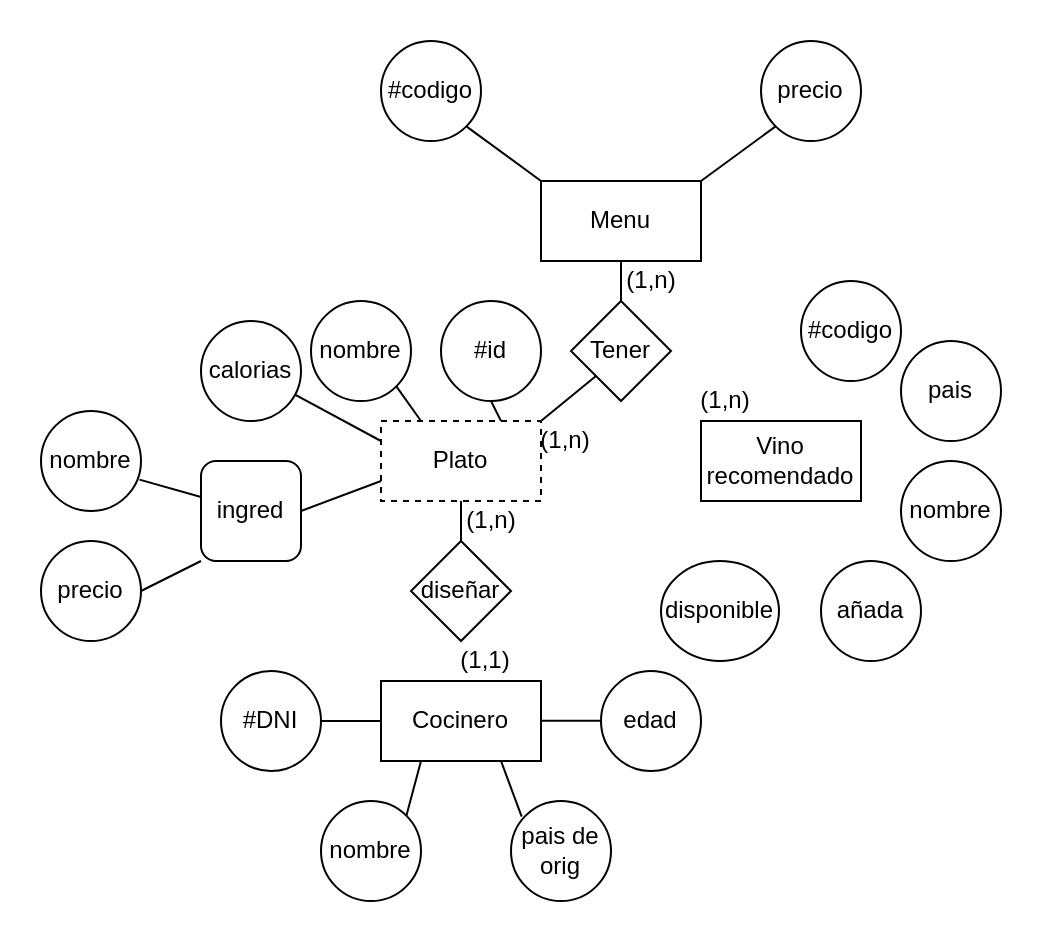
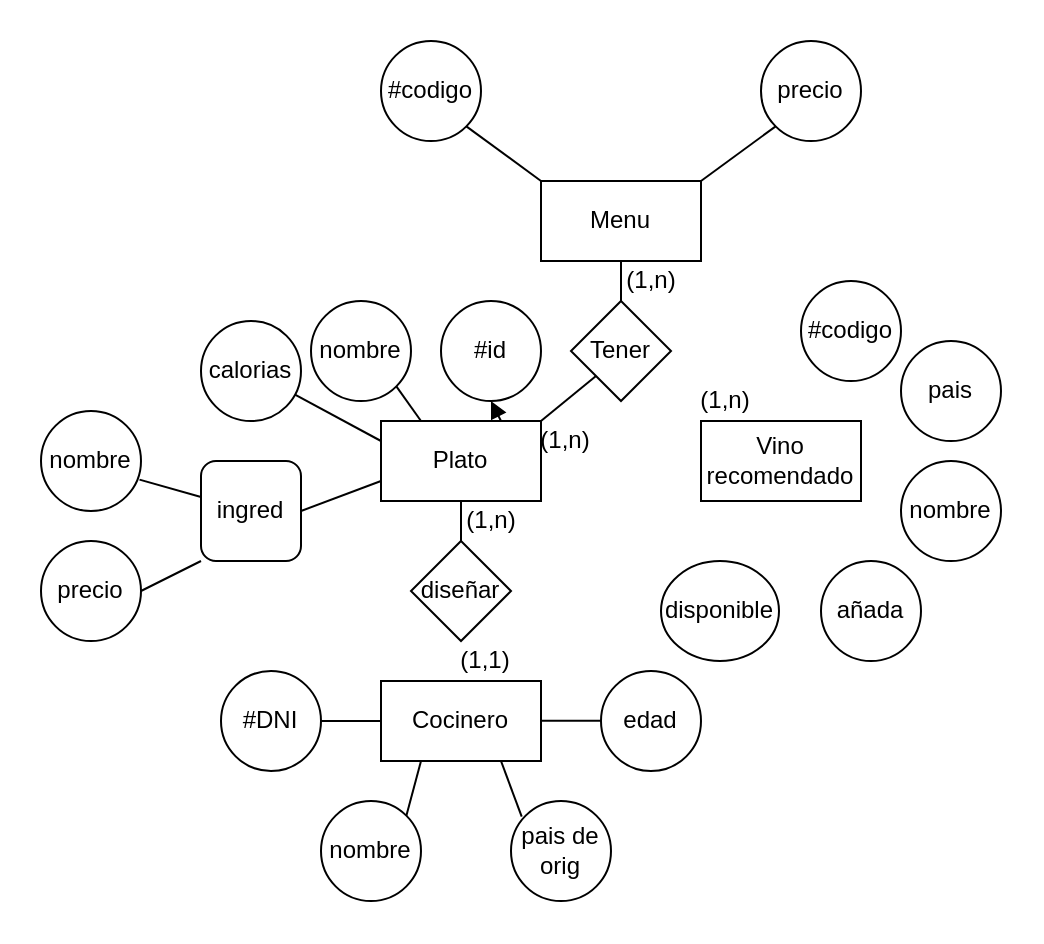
  <mxCell id="0" />
  <mxCell id="1" parent="0" />
  <mxCell id="2" value="Menu" style="rounded=0;whiteSpace=wrap;html=1;" parent="1" vertex="1"><mxGeometry x="270" y="90" width="80" height="40" as="geometry" /></mxCell>
- <mxCell id="3" value="Plato" style="rounded=0;whiteSpace=wrap;html=1;dashed=1;" parent="1" vertex="1"><mxGeometry x="190" y="210" width="80" height="40" as="geometry" /></mxCell>
+ <mxCell id="3" value="Plato" style="rounded=0;whiteSpace=wrap;html=1;" parent="1" vertex="1"><mxGeometry x="190" y="210" width="80" height="40" as="geometry" /></mxCell>
  <mxCell id="4" value="Cocinero" style="rounded=0;whiteSpace=wrap;html=1;" parent="1" vertex="1"><mxGeometry x="190" y="340" width="80" height="40" as="geometry" /></mxCell>
  <mxCell id="5" value="Vino recomendado" style="rounded=0;whiteSpace=wrap;html=1;" parent="1" vertex="1"><mxGeometry x="350" y="210" width="80" height="40" as="geometry" /></mxCell>
  <mxCell id="6" value="#codigo" style="ellipse;whiteSpace=wrap;html=1;" parent="1" vertex="1"><mxGeometry x="190" y="20" width="50" height="50" as="geometry" /></mxCell>
  <mxCell id="7" value="precio" style="ellipse;whiteSpace=wrap;html=1;" parent="1" vertex="1"><mxGeometry x="380" y="20" width="50" height="50" as="geometry" /></mxCell>
  <mxCell id="8" value="" style="endArrow=none;html=1;rounded=0;exitX=1;exitY=1;exitDx=0;exitDy=0;entryX=0;entryY=0;entryDx=0;entryDy=0;" parent="1" source="6" target="2" edge="1"><mxGeometry width="50" height="50" relative="1" as="geometry"><mxPoint x="330" y="280" as="sourcePoint" /><mxPoint x="380" y="230" as="targetPoint" /></mxGeometry></mxCell>
  <mxCell id="9" value="" style="endArrow=none;html=1;rounded=0;exitX=1;exitY=0;exitDx=0;exitDy=0;entryX=0;entryY=1;entryDx=0;entryDy=0;" parent="1" source="2" target="7" edge="1"><mxGeometry width="50" height="50" relative="1" as="geometry"><mxPoint x="330" y="280" as="sourcePoint" /><mxPoint x="380" y="230" as="targetPoint" /></mxGeometry></mxCell>
  <mxCell id="10" value="Tener" style="rhombus;whiteSpace=wrap;html=1;" parent="1" vertex="1"><mxGeometry x="285" y="150" width="50" height="50" as="geometry" /></mxCell>
  <mxCell id="11" value="" style="endArrow=none;html=1;rounded=0;exitX=0.5;exitY=0;exitDx=0;exitDy=0;" parent="1" source="10" edge="1"><mxGeometry width="50" height="50" relative="1" as="geometry"><mxPoint x="260" y="170" as="sourcePoint" /><mxPoint x="310" y="130" as="targetPoint" /></mxGeometry></mxCell>
  <mxCell id="12" value="" style="endArrow=none;html=1;rounded=0;exitX=1;exitY=0;exitDx=0;exitDy=0;entryX=0;entryY=1;entryDx=0;entryDy=0;" parent="1" source="3" target="10" edge="1"><mxGeometry width="50" height="50" relative="1" as="geometry"><mxPoint x="260" y="170" as="sourcePoint" /><mxPoint x="310" y="120" as="targetPoint" /></mxGeometry></mxCell>
  <mxCell id="13" value="diseñar" style="rhombus;whiteSpace=wrap;html=1;" parent="1" vertex="1"><mxGeometry x="205" y="270" width="50" height="50" as="geometry" /></mxCell>
  <mxCell id="14" value="" style="endArrow=none;html=1;rounded=0;exitX=0.5;exitY=1;exitDx=0;exitDy=0;entryX=0.5;entryY=0;entryDx=0;entryDy=0;" parent="1" source="3" target="13" edge="1"><mxGeometry width="50" height="50" relative="1" as="geometry"><mxPoint x="250" y="330" as="sourcePoint" /><mxPoint x="300" y="280" as="targetPoint" /></mxGeometry></mxCell>
  <mxCell id="15" value="#DNI" style="ellipse;whiteSpace=wrap;html=1;" parent="1" vertex="1"><mxGeometry x="110" y="335" width="50" height="50" as="geometry" /></mxCell>
  <mxCell id="16" value="nombre" style="ellipse;whiteSpace=wrap;html=1;" parent="1" vertex="1"><mxGeometry x="160" y="400" width="50" height="50" as="geometry" /></mxCell>
  <mxCell id="17" value="pais de orig" style="ellipse;whiteSpace=wrap;html=1;" parent="1" vertex="1"><mxGeometry x="255" y="400" width="50" height="50" as="geometry" /></mxCell>
  <mxCell id="18" value="edad" style="ellipse;whiteSpace=wrap;html=1;" parent="1" vertex="1"><mxGeometry x="300" y="335" width="50" height="50" as="geometry" /></mxCell>
  <mxCell id="19" value="" style="endArrow=none;html=1;rounded=0;exitX=1;exitY=0.5;exitDx=0;exitDy=0;entryX=0;entryY=0.5;entryDx=0;entryDy=0;" parent="1" source="15" target="4" edge="1"><mxGeometry width="50" height="50" relative="1" as="geometry"><mxPoint x="230" y="310" as="sourcePoint" /><mxPoint x="280" y="260" as="targetPoint" /></mxGeometry></mxCell>
  <mxCell id="20" value="" style="endArrow=none;html=1;rounded=0;exitX=1;exitY=0.5;exitDx=0;exitDy=0;entryX=0;entryY=0.5;entryDx=0;entryDy=0;" parent="1" edge="1"><mxGeometry width="50" height="50" relative="1" as="geometry"><mxPoint x="270" y="359.86" as="sourcePoint" /><mxPoint x="300" y="359.86" as="targetPoint" /></mxGeometry></mxCell>
  <mxCell id="21" value="" style="endArrow=none;html=1;rounded=0;exitX=1;exitY=0;exitDx=0;exitDy=0;entryX=0.25;entryY=1;entryDx=0;entryDy=0;" parent="1" source="16" target="4" edge="1"><mxGeometry width="50" height="50" relative="1" as="geometry"><mxPoint x="190" y="380" as="sourcePoint" /><mxPoint x="240" y="330" as="targetPoint" /></mxGeometry></mxCell>
  <mxCell id="22" value="" style="endArrow=none;html=1;rounded=0;exitX=0.107;exitY=0.156;exitDx=0;exitDy=0;exitPerimeter=0;entryX=0.75;entryY=1;entryDx=0;entryDy=0;" parent="1" source="17" target="4" edge="1"><mxGeometry width="50" height="50" relative="1" as="geometry"><mxPoint x="190" y="380" as="sourcePoint" /><mxPoint x="240" y="330" as="targetPoint" /></mxGeometry></mxCell>
  <mxCell id="23" value="#id" style="ellipse;whiteSpace=wrap;html=1;" parent="1" vertex="1"><mxGeometry x="220" y="150" width="50" height="50" as="geometry" /></mxCell>
  <mxCell id="24" value="ingred" style="whiteSpace=wrap;html=1;rounded=1;" parent="1" vertex="1"><mxGeometry x="100" y="230" width="50" height="50" as="geometry" /></mxCell>
  <mxCell id="25" value="nombre" style="ellipse;whiteSpace=wrap;html=1;" parent="1" vertex="1"><mxGeometry x="155" y="150" width="50" height="50" as="geometry" /></mxCell>
  <mxCell id="26" value="calorias" style="ellipse;whiteSpace=wrap;html=1;" parent="1" vertex="1"><mxGeometry x="100" y="160" width="50" height="50" as="geometry" /></mxCell>
- <mxCell id="27" value="" style="endArrow=none;html=1;rounded=0;exitX=0.75;exitY=0;exitDx=0;exitDy=0;entryX=0.5;entryY=1;entryDx=0;entryDy=0;" parent="1" source="3" target="23" edge="1"><mxGeometry width="50" height="50" relative="1" as="geometry"><mxPoint x="210" y="300" as="sourcePoint" /><mxPoint x="260" y="250" as="targetPoint" /></mxGeometry></mxCell>
+ <mxCell id="27" value="" style="endArrow=block;html=1;rounded=0;exitX=0.75;exitY=0;exitDx=0;exitDy=0;entryX=0.5;entryY=1;entryDx=0;entryDy=0;" parent="1" source="3" target="23" edge="1"><mxGeometry width="50" height="50" relative="1" as="geometry"><mxPoint x="210" y="300" as="sourcePoint" /><mxPoint x="260" y="250" as="targetPoint" /></mxGeometry></mxCell>
  <mxCell id="28" value="" style="endArrow=none;html=1;rounded=0;exitX=0.25;exitY=0;exitDx=0;exitDy=0;entryX=1;entryY=1;entryDx=0;entryDy=0;" parent="1" source="3" target="25" edge="1"><mxGeometry width="50" height="50" relative="1" as="geometry"><mxPoint x="220" y="240" as="sourcePoint" /><mxPoint x="270" y="190" as="targetPoint" /></mxGeometry></mxCell>
  <mxCell id="29" value="" style="endArrow=none;html=1;rounded=0;exitX=0;exitY=0.25;exitDx=0;exitDy=0;" parent="1" source="3" target="26" edge="1"><mxGeometry width="50" height="50" relative="1" as="geometry"><mxPoint x="170" y="240" as="sourcePoint" /><mxPoint x="220" y="190" as="targetPoint" /></mxGeometry></mxCell>
  <mxCell id="30" value="" style="endArrow=none;html=1;rounded=0;exitX=0;exitY=0.75;exitDx=0;exitDy=0;entryX=1;entryY=0.5;entryDx=0;entryDy=0;" parent="1" source="3" target="24" edge="1"><mxGeometry width="50" height="50" relative="1" as="geometry"><mxPoint x="170" y="240" as="sourcePoint" /><mxPoint x="220" y="190" as="targetPoint" /></mxGeometry></mxCell>
  <mxCell id="31" value="nombre" style="ellipse;whiteSpace=wrap;html=1;" parent="1" vertex="1"><mxGeometry x="20" y="205" width="50" height="50" as="geometry" /></mxCell>
  <mxCell id="32" value="precio" style="ellipse;whiteSpace=wrap;html=1;" parent="1" vertex="1"><mxGeometry x="20" y="270" width="50" height="50" as="geometry" /></mxCell>
  <mxCell id="33" value="" style="endArrow=none;html=1;rounded=0;exitX=0.985;exitY=0.686;exitDx=0;exitDy=0;exitPerimeter=0;" parent="1" source="31" target="24" edge="1"><mxGeometry width="50" height="50" relative="1" as="geometry"><mxPoint x="170" y="180" as="sourcePoint" /><mxPoint x="220" y="130" as="targetPoint" /></mxGeometry></mxCell>
  <mxCell id="34" value="" style="endArrow=none;html=1;rounded=0;exitX=1;exitY=0.5;exitDx=0;exitDy=0;entryX=0;entryY=1;entryDx=0;entryDy=0;" parent="1" source="32" target="24" edge="1"><mxGeometry width="50" height="50" relative="1" as="geometry"><mxPoint x="170" y="180" as="sourcePoint" /><mxPoint x="220" y="130" as="targetPoint" /></mxGeometry></mxCell>
  <mxCell id="35" value="pais" style="ellipse;whiteSpace=wrap;html=1;" vertex="1" parent="1"><mxGeometry x="450" y="170" width="50" height="50" as="geometry" /></mxCell>
  <mxCell id="36" value="#codigo" style="ellipse;whiteSpace=wrap;html=1;" vertex="1" parent="1"><mxGeometry x="400" y="140" width="50" height="50" as="geometry" /></mxCell>
  <mxCell id="37" value="nombre" style="ellipse;whiteSpace=wrap;html=1;" vertex="1" parent="1"><mxGeometry x="450" y="230" width="50" height="50" as="geometry" /></mxCell>
  <mxCell id="38" value="añada" style="ellipse;whiteSpace=wrap;html=1;" vertex="1" parent="1"><mxGeometry x="410" y="280" width="50" height="50" as="geometry" /></mxCell>
  <mxCell id="39" value="(1,n)" style="text;html=1;strokeColor=none;fillColor=none;align=center;verticalAlign=middle;whiteSpace=wrap;rounded=0;" vertex="1" parent="1"><mxGeometry x="312.5" y="130" width="25" height="20" as="geometry" /></mxCell>
  <mxCell id="40" value="(1,n)" style="text;html=1;strokeColor=none;fillColor=none;align=center;verticalAlign=middle;whiteSpace=wrap;rounded=0;" vertex="1" parent="1"><mxGeometry x="270" y="210" width="25" height="20" as="geometry" /></mxCell>
  <mxCell id="41" value="(1,n)" style="text;html=1;strokeColor=none;fillColor=none;align=center;verticalAlign=middle;whiteSpace=wrap;rounded=0;" vertex="1" parent="1"><mxGeometry x="350" y="190" width="25" height="20" as="geometry" /></mxCell>
  <mxCell id="42" value="disponible" style="ellipse;whiteSpace=wrap;html=1;" vertex="1" parent="1"><mxGeometry x="330" y="280" width="59" height="50" as="geometry" /></mxCell>
  <mxCell id="43" value="(1,1)" style="text;html=1;strokeColor=none;fillColor=none;align=center;verticalAlign=middle;whiteSpace=wrap;rounded=0;" vertex="1" parent="1"><mxGeometry x="230" y="320" width="25" height="20" as="geometry" /></mxCell>
  <mxCell id="44" value="(1,n)" style="text;html=1;strokeColor=none;fillColor=none;align=center;verticalAlign=middle;whiteSpace=wrap;rounded=0;" vertex="1" parent="1"><mxGeometry x="232.5" y="250" width="25" height="20" as="geometry" /></mxCell>
